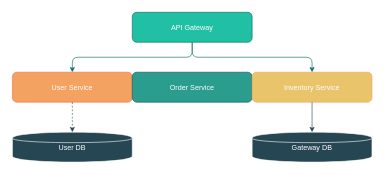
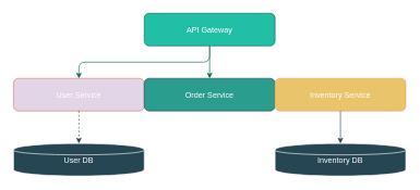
  <mxCell id="0" />
  <mxCell id="1" parent="0" />
  <mxCell id="2" value="API Gateway" style="rounded=1;fillColor=#21C0A5;strokeColor=#006658;fontColor=#FFFFFF;" parent="1" vertex="1"><mxGeometry x="220" y="20" width="200" height="50" as="geometry" /></mxCell>
- <mxCell id="3" value="User Service" style="rounded=1;fillColor=#F4A261;strokeColor=#E76F51;fontColor=#FFFFFF;" parent="1" vertex="1"><mxGeometry x="20" y="120" width="200" height="50" as="geometry" /></mxCell>
+ <mxCell id="3" value="User Service" style="rounded=1;fillColor=#e1d5e7;strokeColor=#E76F51;fontColor=#FFFFFF;" parent="1" vertex="1"><mxGeometry x="20" y="120" width="200" height="50" as="geometry" /></mxCell>
  <mxCell id="4" value="Order Service" style="rounded=1;fillColor=#2A9D8F;strokeColor=#264653;fontColor=#FFFFFF;" parent="1" vertex="1"><mxGeometry x="220" y="120" width="200" height="50" as="geometry" /></mxCell>
  <mxCell id="5" value="Inventory Service" style="rounded=1;fillColor=#E9C46A;strokeColor=#F4A261;fontColor=#FFFFFF;" parent="1" vertex="1"><mxGeometry x="420" y="120" width="200" height="50" as="geometry" /></mxCell>
  <mxCell id="6" value="User DB" style="shape=cylinder;fillColor=#264653;strokeColor=#FFFFFF;fontColor=#FFFFFF;" parent="1" vertex="1"><mxGeometry x="20" y="220" width="200" height="50" as="geometry" /></mxCell>
- <mxCell id="7" value="Gateway DB" style="shape=cylinder;fillColor=#264653;strokeColor=#FFFFFF;fontColor=#FFFFFF;" parent="1" vertex="1"><mxGeometry x="420" y="220" width="200" height="50" as="geometry" /></mxCell>
+ <mxCell id="7" value="Inventory DB" style="shape=cylinder;fillColor=#264653;strokeColor=#FFFFFF;fontColor=#FFFFFF;" parent="1" vertex="1"><mxGeometry x="420" y="220" width="200" height="50" as="geometry" /></mxCell>
  <mxCell id="8" style="edgeStyle=elbowEdgeStyle;rounded=1;strokeColor=#006658;" edge="1" parent="1" source="2" target="3"><mxGeometry relative="1" as="geometry" /></mxCell>
- <mxCell id="10" style="edgeStyle=elbowEdgeStyle;rounded=1;strokeColor=#006658;" edge="1" parent="1" source="2" target="5"><mxGeometry relative="1" as="geometry" /></mxCell>
+ <mxCell id="9" style="edgeStyle=elbowEdgeStyle;rounded=1;strokeColor=#006658;" edge="1" parent="1" source="2" target="4"><mxGeometry relative="1" as="geometry" /></mxCell>
  <mxCell id="11" style="edgeStyle=elbowEdgeStyle;rounded=1;strokeColor=#264653;dashed=1;" edge="1" parent="1" source="3" target="6"><mxGeometry relative="1" as="geometry" /></mxCell>
  <mxCell id="12" style="edgeStyle=elbowEdgeStyle;rounded=1;strokeColor=#264653;" edge="1" parent="1" source="5" target="7"><mxGeometry relative="1" as="geometry" /></mxCell>
